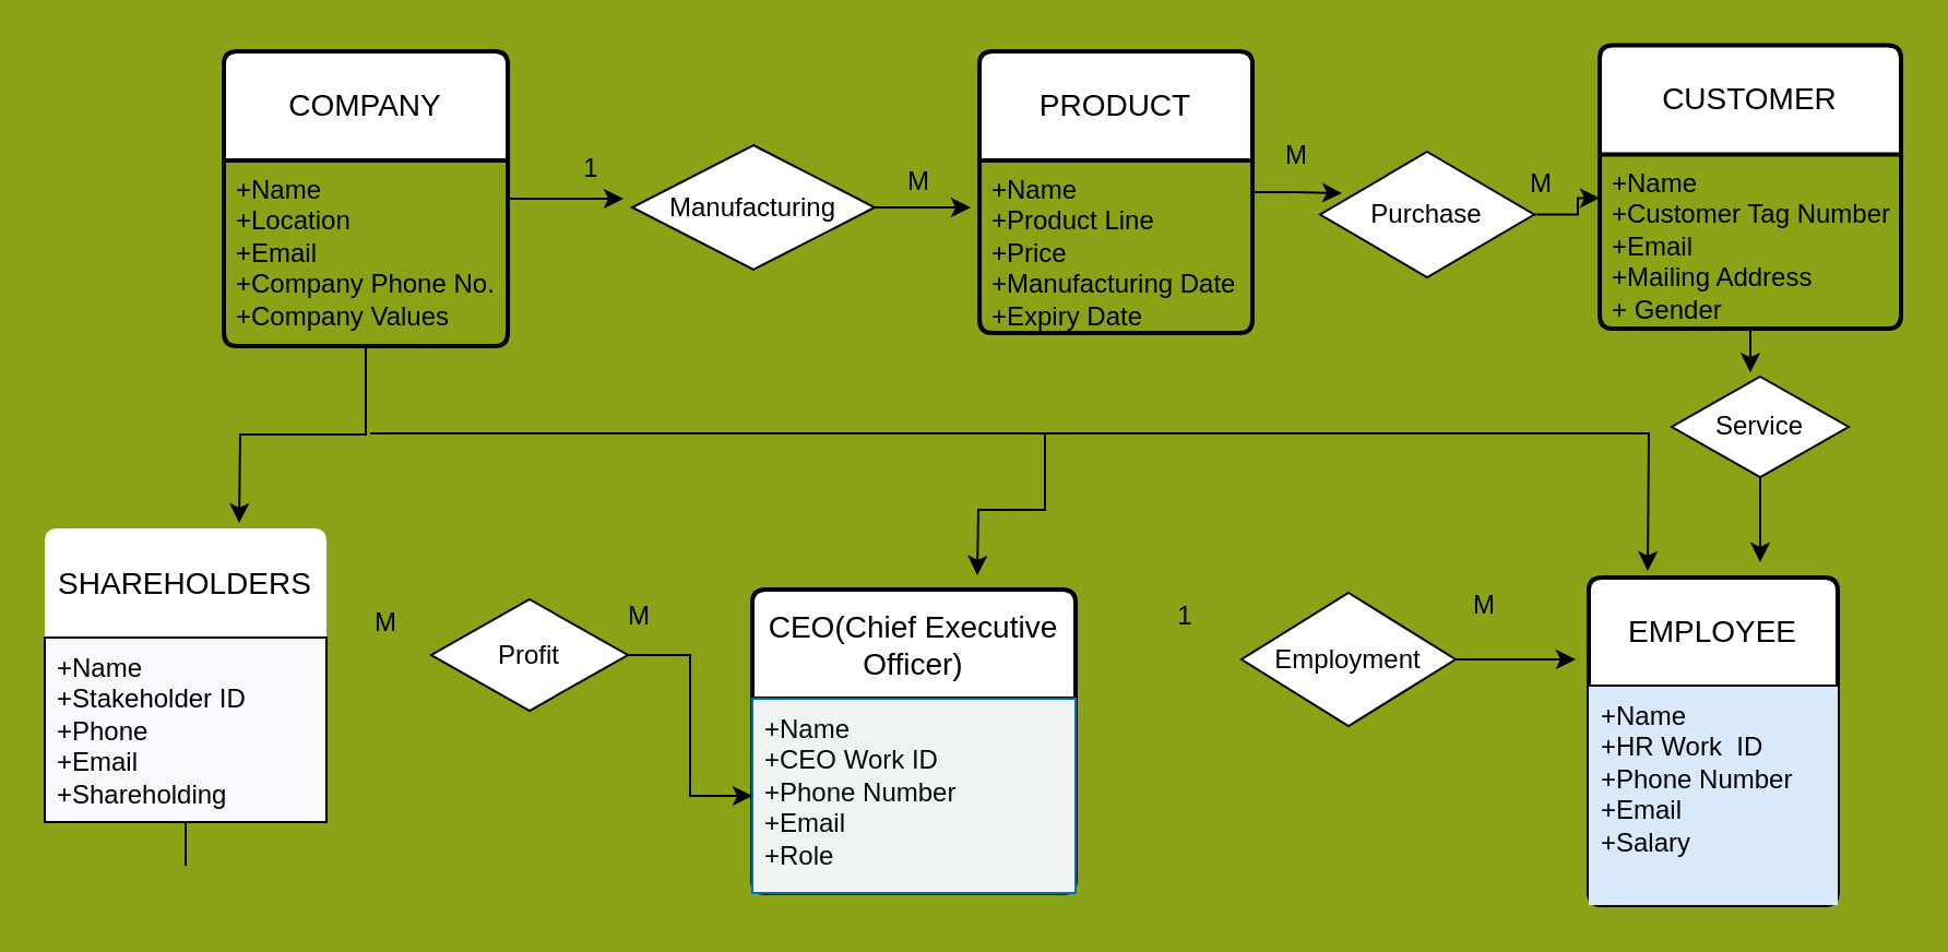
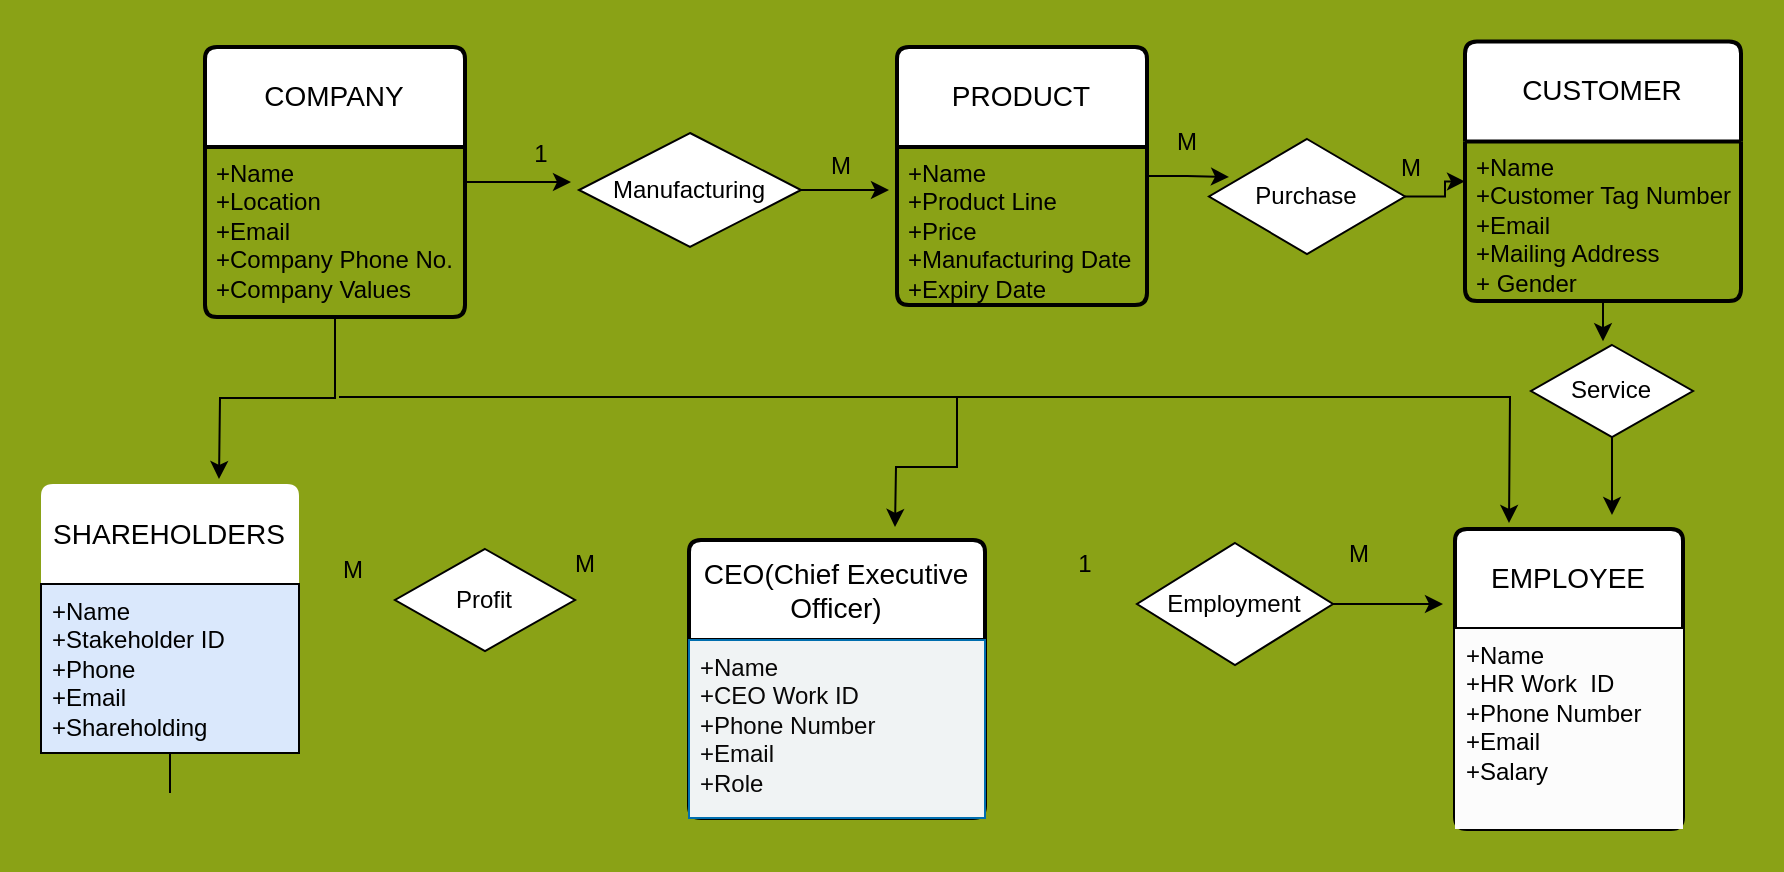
  <mxCell id="0" />
  <mxCell id="1" parent="0" />
  <mxCell id="2" value="CEO(Chief Executive Officer)" style="swimlane;childLayout=stackLayout;horizontal=1;startSize=50;horizontalStack=0;rounded=1;fontSize=14;fontStyle=0;strokeWidth=2;resizeParent=0;resizeLast=1;shadow=0;dashed=0;align=center;arcSize=4;whiteSpace=wrap;html=1;" parent="1" vertex="1"><mxGeometry x="344" y="269.5" width="148" height="139" as="geometry" /></mxCell>
  <mxCell id="3" value="&lt;font color=&quot;#080707&quot;&gt;+Name&lt;br&gt;+CEO Work ID&lt;br&gt;+Phone Number&lt;br&gt;+Email&lt;br&gt;+Role&lt;br&gt;&lt;/font&gt;" style="align=left;strokeColor=#006EAF;fillColor=#f0f3f4;spacingLeft=4;fontSize=12;verticalAlign=top;resizable=0;rotatable=0;part=1;html=1;fontColor=#ffffff;" parent="2" vertex="1"><mxGeometry y="50" width="148" height="89" as="geometry" /></mxCell>
  <mxCell id="4" value="EMPLOYEE" style="swimlane;childLayout=stackLayout;horizontal=1;startSize=50;horizontalStack=0;rounded=1;fontSize=14;fontStyle=0;strokeWidth=2;resizeParent=0;resizeLast=1;shadow=0;dashed=0;align=center;arcSize=4;whiteSpace=wrap;html=1;" parent="1" vertex="1"><mxGeometry x="727" y="264" width="114" height="150" as="geometry" /></mxCell>
- <mxCell id="5" value="&lt;font color=&quot;#000000&quot;&gt;+Name&lt;br&gt;+HR Work&amp;nbsp; ID&lt;br&gt;+Phone Number&lt;br&gt;+Email&lt;br&gt;+Salary&lt;/font&gt;" style="align=left;strokeColor=none;fillColor=#dae8fc;spacingLeft=4;fontSize=12;verticalAlign=top;resizable=0;rotatable=0;part=1;html=1;" parent="4" vertex="1"><mxGeometry y="50" width="114" height="100" as="geometry" /></mxCell>
+ <mxCell id="5" value="&lt;font color=&quot;#000000&quot;&gt;+Name&lt;br&gt;+HR Work&amp;nbsp; ID&lt;br&gt;+Phone Number&lt;br&gt;+Email&lt;br&gt;+Salary&lt;/font&gt;" style="align=left;strokeColor=none;fillColor=#fcfcfc;spacingLeft=4;fontSize=12;verticalAlign=top;resizable=0;rotatable=0;part=1;html=1;" parent="4" vertex="1"><mxGeometry y="50" width="114" height="100" as="geometry" /></mxCell>
  <mxCell id="6" style="edgeStyle=orthogonalEdgeStyle;rounded=0;orthogonalLoop=1;jettySize=auto;html=1;" edge="1" parent="1" source="7" target="8"><mxGeometry relative="1" as="geometry" /></mxCell>
  <mxCell id="7" value="SHAREHOLDERS" style="swimlane;childLayout=stackLayout;horizontal=1;startSize=50;horizontalStack=0;rounded=1;fontSize=14;fontStyle=0;strokeWidth=2;resizeParent=0;resizeLast=1;shadow=0;dashed=0;align=center;arcSize=4;whiteSpace=wrap;html=1;fillColor=default;swimlaneFillColor=none;strokeColor=#;" parent="1" vertex="1"><mxGeometry x="20" y="241.5" width="129" height="134.5" as="geometry" /></mxCell>
- <mxCell id="8" value="&lt;font color=&quot;#000000&quot;&gt;+Name&lt;br&gt;+Stakeholder ID&lt;br&gt;+Phone&lt;br&gt;+Email&lt;br&gt;+Shareholding&lt;/font&gt;" style="align=left;strokeColor=default;fillColor=#faf7fd;spacingLeft=4;fontSize=12;verticalAlign=top;resizable=0;rotatable=0;part=1;html=1;" parent="7" vertex="1"><mxGeometry y="50" width="129" height="84.5" as="geometry" /></mxCell>
+ <mxCell id="8" value="&lt;font color=&quot;#000000&quot;&gt;+Name&lt;br&gt;+Stakeholder ID&lt;br&gt;+Phone&lt;br&gt;+Email&lt;br&gt;+Shareholding&lt;/font&gt;" style="align=left;strokeColor=default;fillColor=#dae8fc;spacingLeft=4;fontSize=12;verticalAlign=top;resizable=0;rotatable=0;part=1;html=1;" parent="7" vertex="1"><mxGeometry y="50" width="129" height="84.5" as="geometry" /></mxCell>
  <mxCell id="9" style="edgeStyle=orthogonalEdgeStyle;rounded=0;orthogonalLoop=1;jettySize=auto;html=1;" edge="1" parent="1" source="10"><mxGeometry relative="1" as="geometry"><mxPoint x="285" y="90.5" as="targetPoint" /></mxGeometry></mxCell>
  <mxCell id="10" value="COMPANY" style="swimlane;childLayout=stackLayout;horizontal=1;startSize=50;horizontalStack=0;rounded=1;fontSize=14;fontStyle=0;strokeWidth=2;resizeParent=0;resizeLast=1;shadow=0;dashed=0;align=center;arcSize=4;whiteSpace=wrap;html=1;" parent="1" vertex="1"><mxGeometry x="102" y="23" width="130" height="135" as="geometry" /></mxCell>
  <mxCell id="11" value="+Name&lt;br&gt;+Location&lt;br&gt;+Email&lt;br&gt;+Company Phone No.&lt;br&gt;+Company Values" style="align=left;strokeColor=none;fillColor=none;spacingLeft=4;fontSize=12;verticalAlign=top;resizable=0;rotatable=0;part=1;html=1;" parent="10" vertex="1"><mxGeometry y="50" width="130" height="85" as="geometry" /></mxCell>
  <mxCell id="12" style="edgeStyle=orthogonalEdgeStyle;rounded=0;orthogonalLoop=1;jettySize=auto;html=1;entryX=0.102;entryY=0.33;entryDx=0;entryDy=0;entryPerimeter=0;" edge="1" parent="1" source="13" target="20"><mxGeometry relative="1" as="geometry" /></mxCell>
  <mxCell id="13" value="PRODUCT" style="swimlane;childLayout=stackLayout;horizontal=1;startSize=50;horizontalStack=0;rounded=1;fontSize=14;fontStyle=0;strokeWidth=2;resizeParent=0;resizeLast=1;shadow=0;dashed=0;align=center;arcSize=4;whiteSpace=wrap;html=1;" parent="1" vertex="1"><mxGeometry x="448" y="23" width="125" height="129" as="geometry" /></mxCell>
  <mxCell id="14" value="+Name&lt;br&gt;+Product Line&lt;br&gt;+Price&lt;br&gt;+Manufacturing Date&amp;nbsp;&lt;br&gt;+Expiry Date" style="align=left;strokeColor=none;fillColor=none;spacingLeft=4;fontSize=12;verticalAlign=top;resizable=0;rotatable=0;part=1;html=1;" parent="13" vertex="1"><mxGeometry y="50" width="125" height="79" as="geometry" /></mxCell>
  <mxCell id="15" value="CUSTOMER" style="swimlane;childLayout=stackLayout;horizontal=1;startSize=50;horizontalStack=0;rounded=1;fontSize=14;fontStyle=0;strokeWidth=2;resizeParent=0;resizeLast=1;shadow=0;dashed=0;align=center;arcSize=4;whiteSpace=wrap;html=1;" vertex="1" parent="1"><mxGeometry x="732" y="20.25" width="138" height="129.75" as="geometry" /></mxCell>
  <mxCell id="16" value="+Name&lt;br&gt;+Customer Tag Number&lt;br&gt;+Email&lt;br&gt;+Mailing Address&lt;br&gt;+ Gender" style="align=left;strokeColor=none;fillColor=none;spacingLeft=4;fontSize=12;verticalAlign=top;resizable=0;rotatable=0;part=1;html=1;" vertex="1" parent="15"><mxGeometry y="50" width="138" height="79.75" as="geometry" /></mxCell>
  <mxCell id="17" style="edgeStyle=orthogonalEdgeStyle;rounded=0;orthogonalLoop=1;jettySize=auto;html=1;" edge="1" parent="1" source="18"><mxGeometry relative="1" as="geometry"><mxPoint x="444" y="94.5" as="targetPoint" /></mxGeometry></mxCell>
  <mxCell id="18" value="Manufacturing" style="shape=rhombus;perimeter=rhombusPerimeter;whiteSpace=wrap;html=1;align=center;" vertex="1" parent="1"><mxGeometry x="289" y="66" width="111" height="57" as="geometry" /></mxCell>
  <mxCell id="19" style="edgeStyle=orthogonalEdgeStyle;rounded=0;orthogonalLoop=1;jettySize=auto;html=1;entryX=0;entryY=0.25;entryDx=0;entryDy=0;" edge="1" parent="1" source="20" target="16"><mxGeometry relative="1" as="geometry" /></mxCell>
  <mxCell id="20" value="Purchase" style="shape=rhombus;perimeter=rhombusPerimeter;whiteSpace=wrap;html=1;align=center;" vertex="1" parent="1"><mxGeometry x="604" y="69" width="98" height="57.5" as="geometry" /></mxCell>
  <mxCell id="21" style="edgeStyle=orthogonalEdgeStyle;rounded=0;orthogonalLoop=1;jettySize=auto;html=1;" edge="1" parent="1" source="11"><mxGeometry relative="1" as="geometry"><mxPoint x="109" y="239" as="targetPoint" /></mxGeometry></mxCell>
- <mxCell id="22" value="" style="edgeStyle=orthogonalEdgeStyle;rounded=0;orthogonalLoop=1;jettySize=auto;html=1;" edge="1" parent="1" source="23" target="3"><mxGeometry relative="1" as="geometry" /></mxCell>
  <mxCell id="23" value="Profit" style="shape=rhombus;perimeter=rhombusPerimeter;whiteSpace=wrap;html=1;align=center;" vertex="1" parent="1"><mxGeometry x="197" y="274" width="90" height="51" as="geometry" /></mxCell>
  <mxCell id="24" style="edgeStyle=orthogonalEdgeStyle;rounded=0;orthogonalLoop=1;jettySize=auto;html=1;" edge="1" parent="1" source="25"><mxGeometry relative="1" as="geometry"><mxPoint x="721" y="301.5" as="targetPoint" /></mxGeometry></mxCell>
  <mxCell id="25" value="Employment" style="shape=rhombus;perimeter=rhombusPerimeter;whiteSpace=wrap;html=1;align=center;" vertex="1" parent="1"><mxGeometry x="568" y="271" width="98" height="61" as="geometry" /></mxCell>
  <mxCell id="26" value="1" style="text;html=1;align=center;verticalAlign=middle;resizable=0;points=[];autosize=1;strokeColor=none;fillColor=none;" vertex="1" parent="1"><mxGeometry x="257" y="64" width="25" height="26" as="geometry" /></mxCell>
  <mxCell id="27" value="M" style="text;html=1;align=center;verticalAlign=middle;resizable=0;points=[];autosize=1;strokeColor=none;fillColor=none;" vertex="1" parent="1"><mxGeometry x="406" y="70" width="28" height="26" as="geometry" /></mxCell>
  <mxCell id="28" value="M" style="text;html=1;align=center;verticalAlign=middle;resizable=0;points=[];autosize=1;strokeColor=none;fillColor=none;" vertex="1" parent="1"><mxGeometry x="579" y="58" width="28" height="26" as="geometry" /></mxCell>
  <mxCell id="29" value="M" style="text;html=1;align=center;verticalAlign=middle;resizable=0;points=[];autosize=1;strokeColor=none;fillColor=none;" vertex="1" parent="1"><mxGeometry x="691" y="71" width="28" height="26" as="geometry" /></mxCell>
  <mxCell id="30" value="M" style="text;html=1;align=center;verticalAlign=middle;resizable=0;points=[];autosize=1;strokeColor=none;fillColor=none;" vertex="1" parent="1"><mxGeometry x="162" y="272" width="28" height="26" as="geometry" /></mxCell>
  <mxCell id="31" value="M" style="text;html=1;align=center;verticalAlign=middle;resizable=0;points=[];autosize=1;strokeColor=none;fillColor=none;" vertex="1" parent="1"><mxGeometry x="278" y="269" width="28" height="26" as="geometry" /></mxCell>
  <mxCell id="32" value="1" style="text;html=1;align=center;verticalAlign=middle;resizable=0;points=[];autosize=1;strokeColor=none;fillColor=none;" vertex="1" parent="1"><mxGeometry x="529" y="269" width="25" height="26" as="geometry" /></mxCell>
  <mxCell id="33" value="M" style="text;html=1;align=center;verticalAlign=middle;resizable=0;points=[];autosize=1;strokeColor=none;fillColor=none;" vertex="1" parent="1"><mxGeometry x="665" y="264" width="28" height="26" as="geometry" /></mxCell>
  <mxCell id="34" style="edgeStyle=orthogonalEdgeStyle;rounded=0;orthogonalLoop=1;jettySize=auto;html=1;" edge="1" parent="1" source="36"><mxGeometry relative="1" as="geometry"><mxPoint x="754" y="261" as="targetPoint" /></mxGeometry></mxCell>
  <mxCell id="35" style="edgeStyle=orthogonalEdgeStyle;rounded=0;orthogonalLoop=1;jettySize=auto;html=1;" edge="1" parent="1" source="36"><mxGeometry relative="1" as="geometry"><mxPoint x="447" y="263" as="targetPoint" /></mxGeometry></mxCell>
  <mxCell id="36" value="" style="line;strokeWidth=1;rotatable=0;dashed=0;labelPosition=right;align=left;verticalAlign=middle;spacingTop=0;spacingLeft=6;points=[];portConstraint=eastwest;" vertex="1" parent="1"><mxGeometry x="169" y="193" width="289" height="10" as="geometry" /></mxCell>
  <mxCell id="37" style="edgeStyle=orthogonalEdgeStyle;rounded=0;orthogonalLoop=1;jettySize=auto;html=1;" edge="1" parent="1" source="38"><mxGeometry relative="1" as="geometry"><mxPoint x="805.5" y="257" as="targetPoint" /></mxGeometry></mxCell>
  <mxCell id="38" value="Service" style="shape=rhombus;perimeter=rhombusPerimeter;whiteSpace=wrap;html=1;align=center;" vertex="1" parent="1"><mxGeometry x="765" y="172" width="81" height="46" as="geometry" /></mxCell>
  <mxCell id="39" style="edgeStyle=orthogonalEdgeStyle;rounded=0;orthogonalLoop=1;jettySize=auto;html=1;" edge="1" parent="1" source="16"><mxGeometry relative="1" as="geometry"><mxPoint x="801" y="170" as="targetPoint" /></mxGeometry></mxCell>
